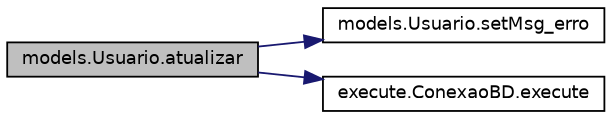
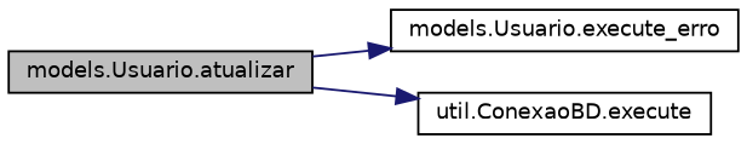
  digraph {
    rankdir=LR
    node [color=black fillcolor=white fontname=Helvetica fontsize=10 shape=record style=filled]
    edge [color=midnightblue fontname=Helvetica fontsize=10 labelfontname=Helvetica labelfontsize=10 style=solid]
    n1 [fillcolor=grey75 fontcolor=black height=0.2 label="models.Usuario.atualizar" width=0.4]
-   n2 [height=0.2 label="models.Usuario.setMsg_erro" width=0.4]
-   n3 [height=0.2 label="execute.ConexaoBD.execute" width=0.4]
+   n2 [height=0.2 label="models.Usuario.execute_erro" width=0.4]
+   n3 [height=0.2 label="util.ConexaoBD.execute" width=0.4]
    n1 -> n2
    n1 -> n3
  }
